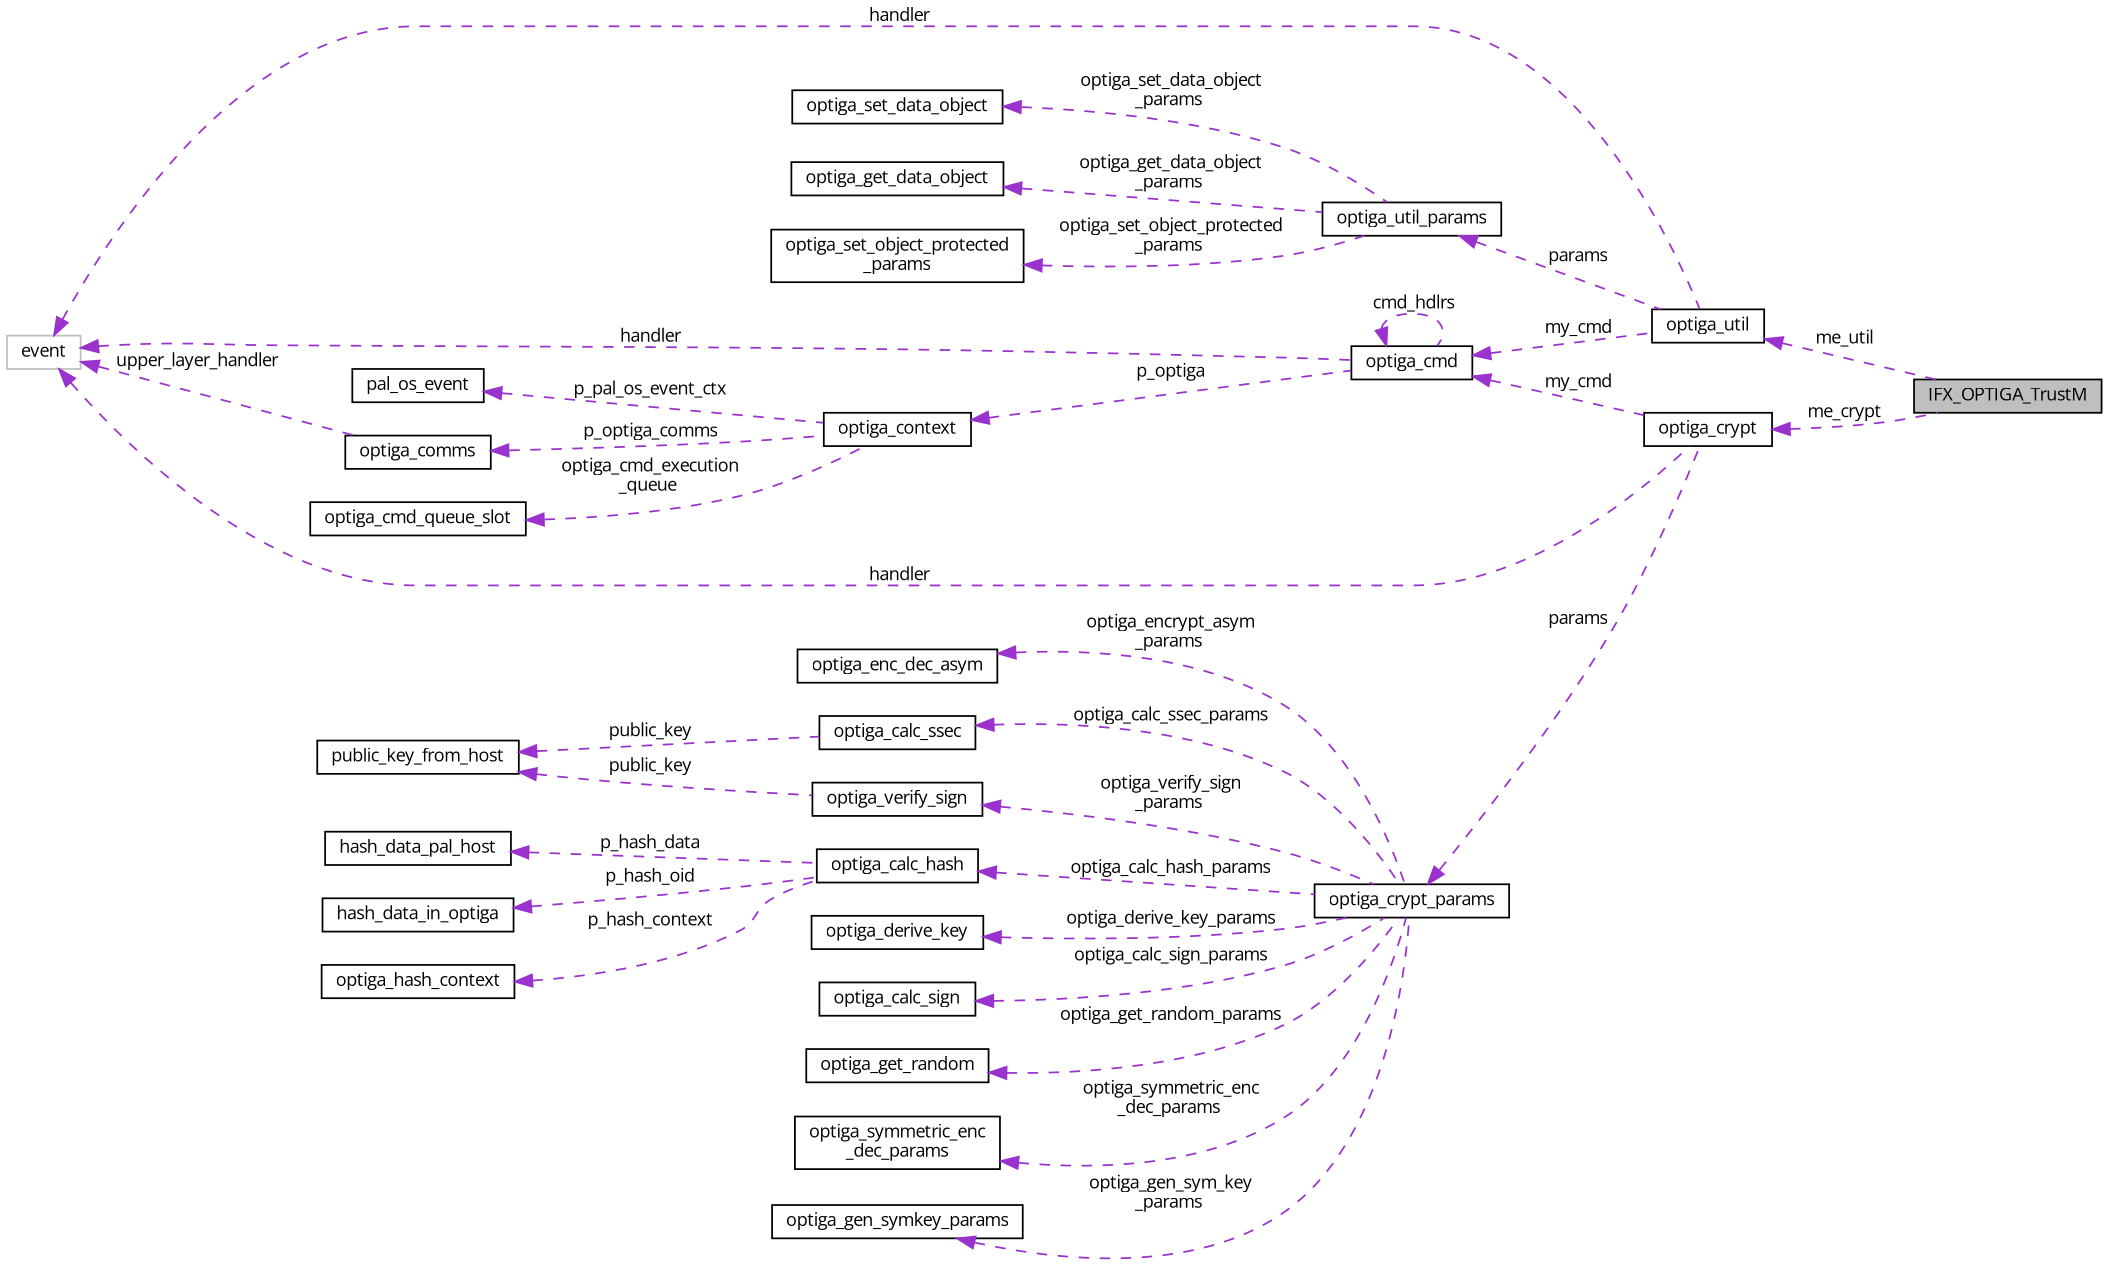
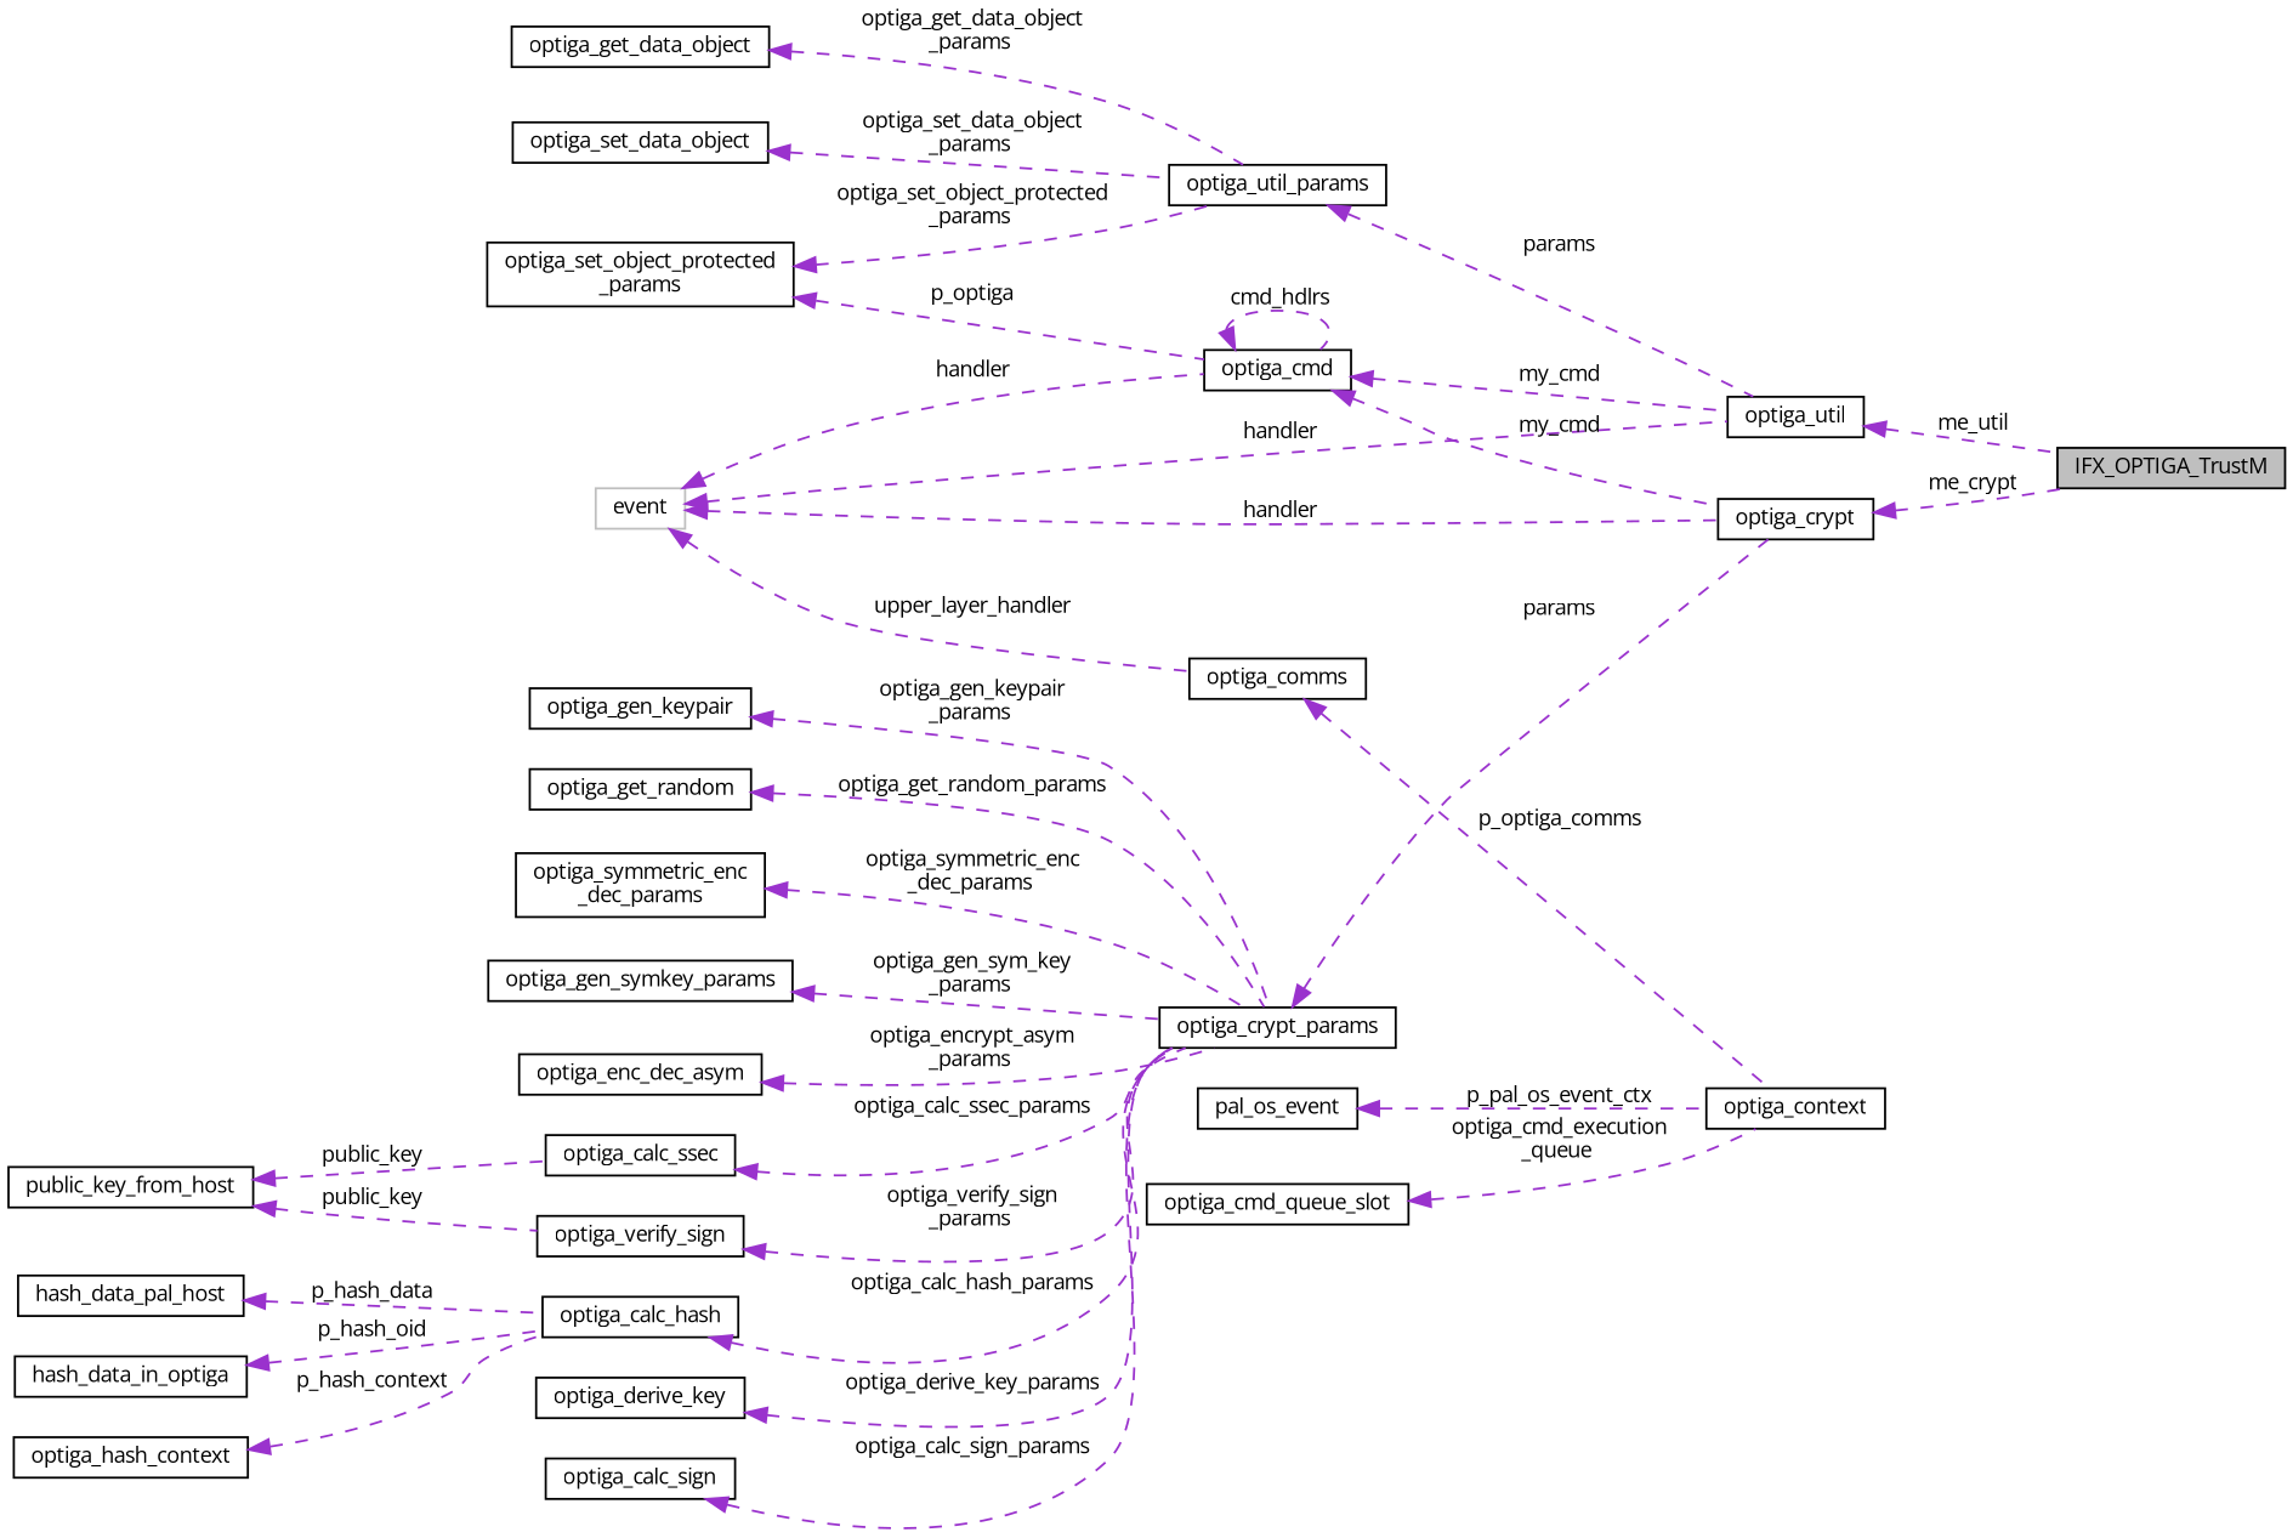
  digraph {
    fontname="Open Sans"
    rankdir=LR
    node [color=black fillcolor=white fontname="Open Sans" fontsize=10 shape=record style=filled]
    edge [color=darkorchid3 dir=back fontname="Open Sans" fontsize=10 labelfontname=Helvetica labelfontsize=10 style=dashed]
    n1 [fillcolor=grey75 fontcolor=black height=0.2 label=IFX_OPTIGA_TrustM width=0.4]
    n2 [height=0.2 label=optiga_crypt width=0.4]
    n3 [color=grey75 height=0.2 label=event width=0.4]
    n4 [height=0.2 label=optiga_cmd width=0.4]
    n5 [height=0.2 label=optiga_comms width=0.4]
    n6 [height=0.2 label=optiga_util width=0.4]
    n7 [height=0.2 label=optiga_context width=0.4]
    n8 [height=0.2 label=optiga_crypt_params width=0.4]
    n9 [height=0.2 label="optiga_symmetric_enc\l_dec_params" width=0.4]
    n10 [height=0.2 label=optiga_gen_symkey_params width=0.4]
    n11 [height=0.2 label=optiga_enc_dec_asym width=0.4]
    n12 [height=0.2 label=optiga_verify_sign width=0.4]
    n13 [height=0.2 label=public_key_from_host width=0.4]
    n14 [height=0.2 label=optiga_calc_ssec width=0.4]
    n15 [height=0.2 label=optiga_calc_hash width=0.4]
    n16 [height=0.2 label=optiga_hash_context width=0.4]
    n17 [height=0.2 label=hash_data_pal_host width=0.4]
    n18 [height=0.2 label=hash_data_in_optiga width=0.4]
    n19 [height=0.2 label=optiga_derive_key width=0.4]
    n20 [height=0.2 label=optiga_calc_sign width=0.4]
+   n21 [height=0.2 label=optiga_gen_keypair width=0.4]
    n22 [height=0.2 label=optiga_get_random width=0.4]
    n23 [height=0.2 label=pal_os_event width=0.4]
    n24 [height=0.2 label=optiga_cmd_queue_slot width=0.4]
    n25 [height=0.2 label=optiga_util_params width=0.4]
    n26 [height=0.2 label=optiga_get_data_object width=0.4]
    n27 [height=0.2 label="optiga_set_object_protected\l_params" width=0.4]
    n28 [height=0.2 label=optiga_set_data_object width=0.4]
    n2 -> n1 [label=" me_crypt"]
    n3 -> n2 [label=" handler"]
    n3 -> n4 [label=" handler"]
    n3 -> n5 [label=" upper_layer_handler"]
    n3 -> n6 [label=" handler"]
    n4 -> n2 [label=" my_cmd"]
    n4 -> n4 [label=" cmd_hdlrs"]
    n4 -> n6 [label=" my_cmd"]
    n5 -> n7 [label=" p_optiga_comms"]
    n6 -> n1 [label=" me_util"]
-   n7 -> n4 [label=" p_optiga"]
+   n27 -> n4 [label=" p_optiga"]
    n8 -> n2 [label=" params"]
    n9 -> n8 [label=" optiga_symmetric_enc\l_dec_params"]
    n10 -> n8 [label=" optiga_gen_sym_key\l_params"]
    n11 -> n8 [label=" optiga_encrypt_asym\l_params"]
    n12 -> n8 [label=" optiga_verify_sign\l_params"]
    n13 -> n12 [label=" public_key"]
    n13 -> n14 [label=" public_key"]
    n14 -> n8 [label=" optiga_calc_ssec_params"]
    n15 -> n8 [label=" optiga_calc_hash_params"]
    n16 -> n15 [label=" p_hash_context"]
    n17 -> n15 [label=" p_hash_data"]
    n18 -> n15 [label=" p_hash_oid"]
    n19 -> n8 [label=" optiga_derive_key_params"]
    n20 -> n8 [label=" optiga_calc_sign_params"]
+   n21 -> n8 [label=" optiga_gen_keypair\l_params"]
    n22 -> n8 [label=" optiga_get_random_params"]
    n23 -> n7 [label=" p_pal_os_event_ctx"]
    n24 -> n7 [label=" optiga_cmd_execution\l_queue"]
    n25 -> n6 [label=" params"]
    n26 -> n25 [label=" optiga_get_data_object\l_params"]
    n27 -> n25 [label=" optiga_set_object_protected\l_params"]
    n28 -> n25 [label=" optiga_set_data_object\l_params"]
  }
